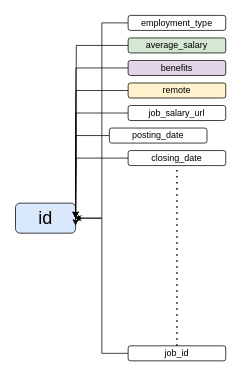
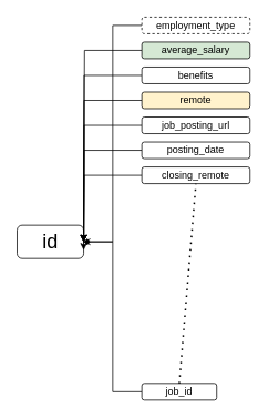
  <mxCell id="0" />
  <mxCell id="1" parent="0" />
  <mxCell id="2" style="edgeStyle=orthogonalEdgeStyle;rounded=0;orthogonalLoop=1;jettySize=auto;html=1;entryX=1;entryY=0.5;entryDx=0;entryDy=0;endArrow=open;" edge="1" parent="1" source="3" target="4"><mxGeometry relative="1" as="geometry"><mxPoint x="130" y="310" as="targetPoint" /></mxGeometry></mxCell>
- <mxCell id="3" value="&lt;font style=&quot;font-size: 12px;&quot;&gt;employment_type&lt;/font&gt;" style="rounded=1;whiteSpace=wrap;html=1;" vertex="1" parent="1"><mxGeometry x="170" y="20" width="130" height="20" as="geometry" /></mxCell>
- <mxCell id="4" value="&lt;font style=&quot;font-size: 24px;&quot;&gt;id&lt;/font&gt;" style="rounded=1;whiteSpace=wrap;html=1;fillColor=#dae8fc;" vertex="1" parent="1"><mxGeometry x="20" y="270" width="80" height="40" as="geometry" /></mxCell>
+ <mxCell id="3" value="&lt;font style=&quot;font-size: 12px;&quot;&gt;employment_type&lt;/font&gt;" style="rounded=1;whiteSpace=wrap;html=1;dashed=1;" vertex="1" parent="1"><mxGeometry x="170" y="20" width="130" height="20" as="geometry" /></mxCell>
+ <mxCell id="4" value="&lt;font style=&quot;font-size: 24px;&quot;&gt;id&lt;/font&gt;" style="rounded=1;whiteSpace=wrap;html=1;" vertex="1" parent="1"><mxGeometry x="20" y="270" width="80" height="40" as="geometry" /></mxCell>
  <mxCell id="5" style="edgeStyle=orthogonalEdgeStyle;rounded=0;orthogonalLoop=1;jettySize=auto;html=1;" edge="1" parent="1" source="6"><mxGeometry relative="1" as="geometry"><mxPoint x="100" y="290" as="targetPoint" /><Array as="points"><mxPoint x="101" y="60" /></Array></mxGeometry></mxCell>
  <mxCell id="6" value="&lt;font style=&quot;font-size: 12px;&quot;&gt;average_salary&lt;/font&gt;" style="rounded=1;whiteSpace=wrap;html=1;fillColor=#d5e8d4;" vertex="1" parent="1"><mxGeometry x="170" y="50" width="130" height="20" as="geometry" /></mxCell>
  <mxCell id="7" style="edgeStyle=orthogonalEdgeStyle;rounded=0;orthogonalLoop=1;jettySize=auto;html=1;" edge="1" parent="1" source="8"><mxGeometry relative="1" as="geometry"><mxPoint x="100" y="290" as="targetPoint" /></mxGeometry></mxCell>
- <mxCell id="8" value="&lt;font style=&quot;font-size: 12px;&quot;&gt;benefits&lt;/font&gt;" style="rounded=1;whiteSpace=wrap;html=1;fillColor=#e1d5e7;" vertex="1" parent="1"><mxGeometry x="170" y="80" width="130" height="20" as="geometry" /></mxCell>
+ <mxCell id="8" value="&lt;font style=&quot;font-size: 12px;&quot;&gt;benefits&lt;/font&gt;" style="rounded=1;whiteSpace=wrap;html=1;" vertex="1" parent="1"><mxGeometry x="170" y="80" width="130" height="20" as="geometry" /></mxCell>
  <mxCell id="9" style="edgeStyle=orthogonalEdgeStyle;rounded=0;orthogonalLoop=1;jettySize=auto;html=1;" edge="1" parent="1" source="10"><mxGeometry relative="1" as="geometry"><mxPoint x="100" y="300" as="targetPoint" /></mxGeometry></mxCell>
  <mxCell id="10" value="&lt;font style=&quot;font-size: 12px;&quot;&gt;remote&lt;/font&gt;" style="rounded=1;whiteSpace=wrap;html=1;fillColor=#fff2cc;" vertex="1" parent="1"><mxGeometry x="170" y="110" width="130" height="20" as="geometry" /></mxCell>
  <mxCell id="11" style="edgeStyle=orthogonalEdgeStyle;rounded=0;orthogonalLoop=1;jettySize=auto;html=1;" edge="1" parent="1" source="12"><mxGeometry relative="1" as="geometry"><mxPoint x="100" y="290" as="targetPoint" /></mxGeometry></mxCell>
- <mxCell id="12" value="&lt;font style=&quot;font-size: 12px;&quot;&gt;job_salary_url&lt;/font&gt;" style="rounded=1;whiteSpace=wrap;html=1;" vertex="1" parent="1"><mxGeometry x="170" y="140" width="130" height="20" as="geometry" /></mxCell>
+ <mxCell id="12" value="&lt;font style=&quot;font-size: 12px;&quot;&gt;job_posting_url&lt;/font&gt;" style="rounded=1;whiteSpace=wrap;html=1;" vertex="1" parent="1"><mxGeometry x="170" y="140" width="130" height="20" as="geometry" /></mxCell>
  <mxCell id="13" style="edgeStyle=orthogonalEdgeStyle;rounded=0;orthogonalLoop=1;jettySize=auto;html=1;" edge="1" parent="1" source="14"><mxGeometry relative="1" as="geometry"><mxPoint x="100" y="290" as="targetPoint" /></mxGeometry></mxCell>
- <mxCell id="14" value="&lt;font style=&quot;font-size: 12px;&quot;&gt;posting_date&lt;/font&gt;" style="rounded=1;whiteSpace=wrap;html=1;" vertex="1" parent="1"><mxGeometry x="145" y="170" width="130" height="20" as="geometry" /></mxCell>
+ <mxCell id="14" value="&lt;font style=&quot;font-size: 12px;&quot;&gt;posting_date&lt;/font&gt;" style="rounded=1;whiteSpace=wrap;html=1;" vertex="1" parent="1"><mxGeometry x="170" y="170" width="130" height="20" as="geometry" /></mxCell>
  <mxCell id="15" style="edgeStyle=orthogonalEdgeStyle;rounded=0;orthogonalLoop=1;jettySize=auto;html=1;" edge="1" parent="1" source="16"><mxGeometry relative="1" as="geometry"><mxPoint x="100" y="290" as="targetPoint" /></mxGeometry></mxCell>
- <mxCell id="16" value="&lt;font style=&quot;font-size: 12px;&quot;&gt;closing_date&lt;/font&gt;" style="rounded=1;whiteSpace=wrap;html=1;" vertex="1" parent="1"><mxGeometry x="170" y="200" width="130" height="20" as="geometry" /></mxCell>
+ <mxCell id="16" value="&lt;font style=&quot;font-size: 12px;&quot;&gt;closing_remote&lt;/font&gt;" style="rounded=1;whiteSpace=wrap;html=1;" vertex="1" parent="1"><mxGeometry x="170" y="200" width="130" height="20" as="geometry" /></mxCell>
  <mxCell id="17" style="edgeStyle=orthogonalEdgeStyle;rounded=0;orthogonalLoop=1;jettySize=auto;html=1;entryX=1;entryY=0.5;entryDx=0;entryDy=0;endArrow=diamond;" edge="1" parent="1" source="18" target="4"><mxGeometry relative="1" as="geometry" /></mxCell>
- <mxCell id="18" value="&lt;font style=&quot;font-size: 12px;&quot;&gt;job_id&lt;/font&gt;" style="rounded=1;whiteSpace=wrap;html=1;" vertex="1" parent="1"><mxGeometry x="170" y="460" width="130" height="20" as="geometry" /></mxCell>
+ <mxCell id="18" value="&lt;font style=&quot;font-size: 12px;&quot;&gt;job_id&lt;/font&gt;" style="rounded=1;whiteSpace=wrap;html=1;" vertex="1" parent="1"><mxGeometry x="170" y="460" width="90" height="20" as="geometry" /></mxCell>
  <mxCell id="19" value="" style="endArrow=none;dashed=1;html=1;dashPattern=1 3;strokeWidth=2;rounded=0;exitX=0.5;exitY=0;exitDx=0;exitDy=0;entryX=0.5;entryY=1;entryDx=0;entryDy=0;" edge="1" parent="1" source="18" target="16"><mxGeometry width="50" height="50" relative="1" as="geometry"><mxPoint x="330" y="300" as="sourcePoint" /><mxPoint x="380" y="250" as="targetPoint" /><Array as="points" /></mxGeometry></mxCell>
